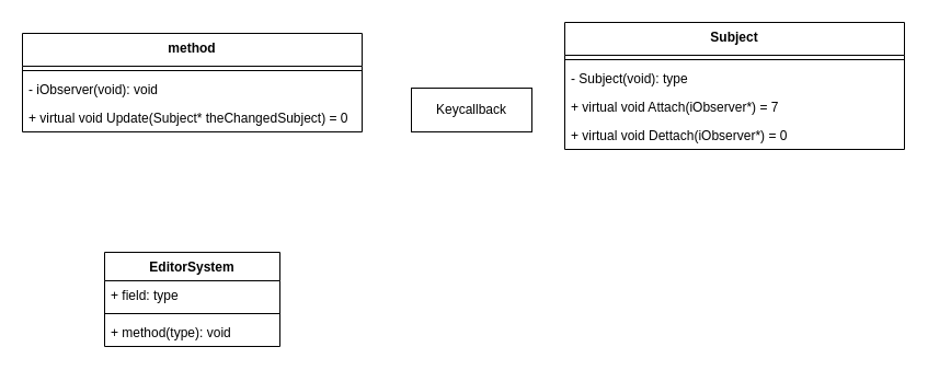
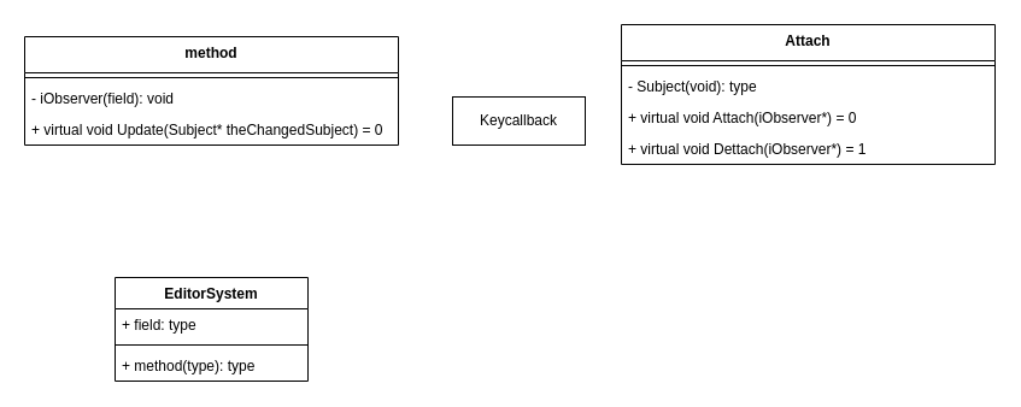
  <mxCell id="0" />
  <mxCell id="1" parent="0" />
  <mxCell id="2" value="Keycallback" style="html=1;whiteSpace=wrap;" vertex="1" parent="1"><mxGeometry x="375" y="80" width="110" height="40" as="geometry" /></mxCell>
  <mxCell id="3" value="EditorSystem" style="swimlane;fontStyle=1;align=center;verticalAlign=top;childLayout=stackLayout;horizontal=1;startSize=26;horizontalStack=0;resizeParent=1;resizeParentMax=0;resizeLast=0;collapsible=1;marginBottom=0;whiteSpace=wrap;html=1;" vertex="1" parent="1"><mxGeometry x="95" y="230" width="160" height="86" as="geometry" /></mxCell>
  <mxCell id="4" value="+ field: type" style="text;strokeColor=none;fillColor=none;align=left;verticalAlign=top;spacingLeft=4;spacingRight=4;overflow=hidden;rotatable=0;points=[[0,0.5],[1,0.5]];portConstraint=eastwest;whiteSpace=wrap;html=1;" vertex="1" parent="3"><mxGeometry y="26" width="160" height="26" as="geometry" /></mxCell>
  <mxCell id="5" value="" style="line;strokeWidth=1;fillColor=none;align=left;verticalAlign=middle;spacingTop=-1;spacingLeft=3;spacingRight=3;rotatable=0;labelPosition=right;points=[];portConstraint=eastwest;strokeColor=inherit;" vertex="1" parent="3"><mxGeometry y="52" width="160" height="8" as="geometry" /></mxCell>
- <mxCell id="6" value="+ method(type): void" style="text;strokeColor=none;fillColor=none;align=left;verticalAlign=top;spacingLeft=4;spacingRight=4;overflow=hidden;rotatable=0;points=[[0,0.5],[1,0.5]];portConstraint=eastwest;whiteSpace=wrap;html=1;" vertex="1" parent="3"><mxGeometry y="60" width="160" height="26" as="geometry" /></mxCell>
+ <mxCell id="6" value="+ method(type): type" style="text;strokeColor=none;fillColor=none;align=left;verticalAlign=top;spacingLeft=4;spacingRight=4;overflow=hidden;rotatable=0;points=[[0,0.5],[1,0.5]];portConstraint=eastwest;whiteSpace=wrap;html=1;" vertex="1" parent="3"><mxGeometry y="60" width="160" height="26" as="geometry" /></mxCell>
  <mxCell id="7" value="method" style="swimlane;fontStyle=1;align=center;verticalAlign=top;childLayout=stackLayout;horizontal=1;startSize=30;horizontalStack=0;resizeParent=1;resizeParentMax=0;resizeLast=0;collapsible=1;marginBottom=0;whiteSpace=wrap;html=1;" vertex="1" parent="1"><mxGeometry x="20" y="30" width="310" height="90" as="geometry" /></mxCell>
  <mxCell id="8" value="" style="line;strokeWidth=1;fillColor=none;align=left;verticalAlign=middle;spacingTop=-1;spacingLeft=3;spacingRight=3;rotatable=0;labelPosition=right;points=[];portConstraint=eastwest;strokeColor=inherit;" vertex="1" parent="7"><mxGeometry y="30" width="310" height="8" as="geometry" /></mxCell>
- <mxCell id="9" value="- iObserver(void): void" style="text;strokeColor=none;fillColor=none;align=left;verticalAlign=top;spacingLeft=4;spacingRight=4;overflow=hidden;rotatable=0;points=[[0,0.5],[1,0.5]];portConstraint=eastwest;whiteSpace=wrap;html=1;" vertex="1" parent="7"><mxGeometry y="38" width="310" height="26" as="geometry" /></mxCell>
+ <mxCell id="9" value="- iObserver(field): void" style="text;strokeColor=none;fillColor=none;align=left;verticalAlign=top;spacingLeft=4;spacingRight=4;overflow=hidden;rotatable=0;points=[[0,0.5],[1,0.5]];portConstraint=eastwest;whiteSpace=wrap;html=1;" vertex="1" parent="7"><mxGeometry y="38" width="310" height="26" as="geometry" /></mxCell>
  <mxCell id="10" value="+ virtual void Update(Subject* theChangedSubject) = 0" style="text;strokeColor=none;fillColor=none;align=left;verticalAlign=top;spacingLeft=4;spacingRight=4;overflow=hidden;rotatable=0;points=[[0,0.5],[1,0.5]];portConstraint=eastwest;whiteSpace=wrap;html=1;" vertex="1" parent="7"><mxGeometry y="64" width="310" height="26" as="geometry" /></mxCell>
- <mxCell id="11" value="Subject" style="swimlane;fontStyle=1;align=center;verticalAlign=top;childLayout=stackLayout;horizontal=1;startSize=30;horizontalStack=0;resizeParent=1;resizeParentMax=0;resizeLast=0;collapsible=1;marginBottom=0;whiteSpace=wrap;html=1;" vertex="1" parent="1"><mxGeometry x="515" y="20" width="310" height="116" as="geometry" /></mxCell>
+ <mxCell id="11" value="Attach" style="swimlane;fontStyle=1;align=center;verticalAlign=top;childLayout=stackLayout;horizontal=1;startSize=30;horizontalStack=0;resizeParent=1;resizeParentMax=0;resizeLast=0;collapsible=1;marginBottom=0;whiteSpace=wrap;html=1;" vertex="1" parent="1"><mxGeometry x="515" y="20" width="310" height="116" as="geometry" /></mxCell>
  <mxCell id="12" value="" style="line;strokeWidth=1;fillColor=none;align=left;verticalAlign=middle;spacingTop=-1;spacingLeft=3;spacingRight=3;rotatable=0;labelPosition=right;points=[];portConstraint=eastwest;strokeColor=inherit;" vertex="1" parent="11"><mxGeometry y="30" width="310" height="8" as="geometry" /></mxCell>
  <mxCell id="13" value="- Subject(void): type" style="text;strokeColor=none;fillColor=none;align=left;verticalAlign=top;spacingLeft=4;spacingRight=4;overflow=hidden;rotatable=0;points=[[0,0.5],[1,0.5]];portConstraint=eastwest;whiteSpace=wrap;html=1;" vertex="1" parent="11"><mxGeometry y="38" width="310" height="26" as="geometry" /></mxCell>
- <mxCell id="14" value="+ virtual void Attach(iObserver*) = 7" style="text;strokeColor=none;fillColor=none;align=left;verticalAlign=top;spacingLeft=4;spacingRight=4;overflow=hidden;rotatable=0;points=[[0,0.5],[1,0.5]];portConstraint=eastwest;whiteSpace=wrap;html=1;" vertex="1" parent="11"><mxGeometry y="64" width="310" height="26" as="geometry" /></mxCell>
- <mxCell id="15" value="+ virtual void Dettach(iObserver*) = 0" style="text;strokeColor=none;fillColor=none;align=left;verticalAlign=top;spacingLeft=4;spacingRight=4;overflow=hidden;rotatable=0;points=[[0,0.5],[1,0.5]];portConstraint=eastwest;whiteSpace=wrap;html=1;" vertex="1" parent="11"><mxGeometry y="90" width="310" height="26" as="geometry" /></mxCell>
+ <mxCell id="14" value="+ virtual void Attach(iObserver*) = 0" style="text;strokeColor=none;fillColor=none;align=left;verticalAlign=top;spacingLeft=4;spacingRight=4;overflow=hidden;rotatable=0;points=[[0,0.5],[1,0.5]];portConstraint=eastwest;whiteSpace=wrap;html=1;" vertex="1" parent="11"><mxGeometry y="64" width="310" height="26" as="geometry" /></mxCell>
+ <mxCell id="15" value="+ virtual void Dettach(iObserver*) = 1" style="text;strokeColor=none;fillColor=none;align=left;verticalAlign=top;spacingLeft=4;spacingRight=4;overflow=hidden;rotatable=0;points=[[0,0.5],[1,0.5]];portConstraint=eastwest;whiteSpace=wrap;html=1;" vertex="1" parent="11"><mxGeometry y="90" width="310" height="26" as="geometry" /></mxCell>
